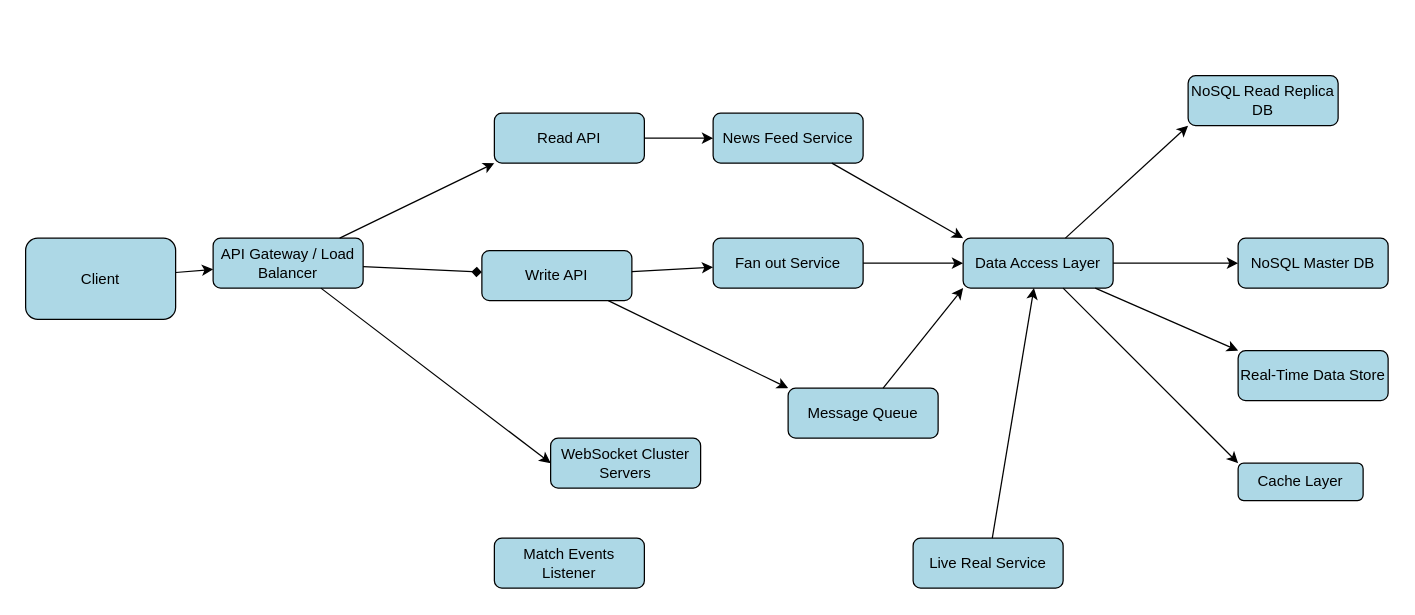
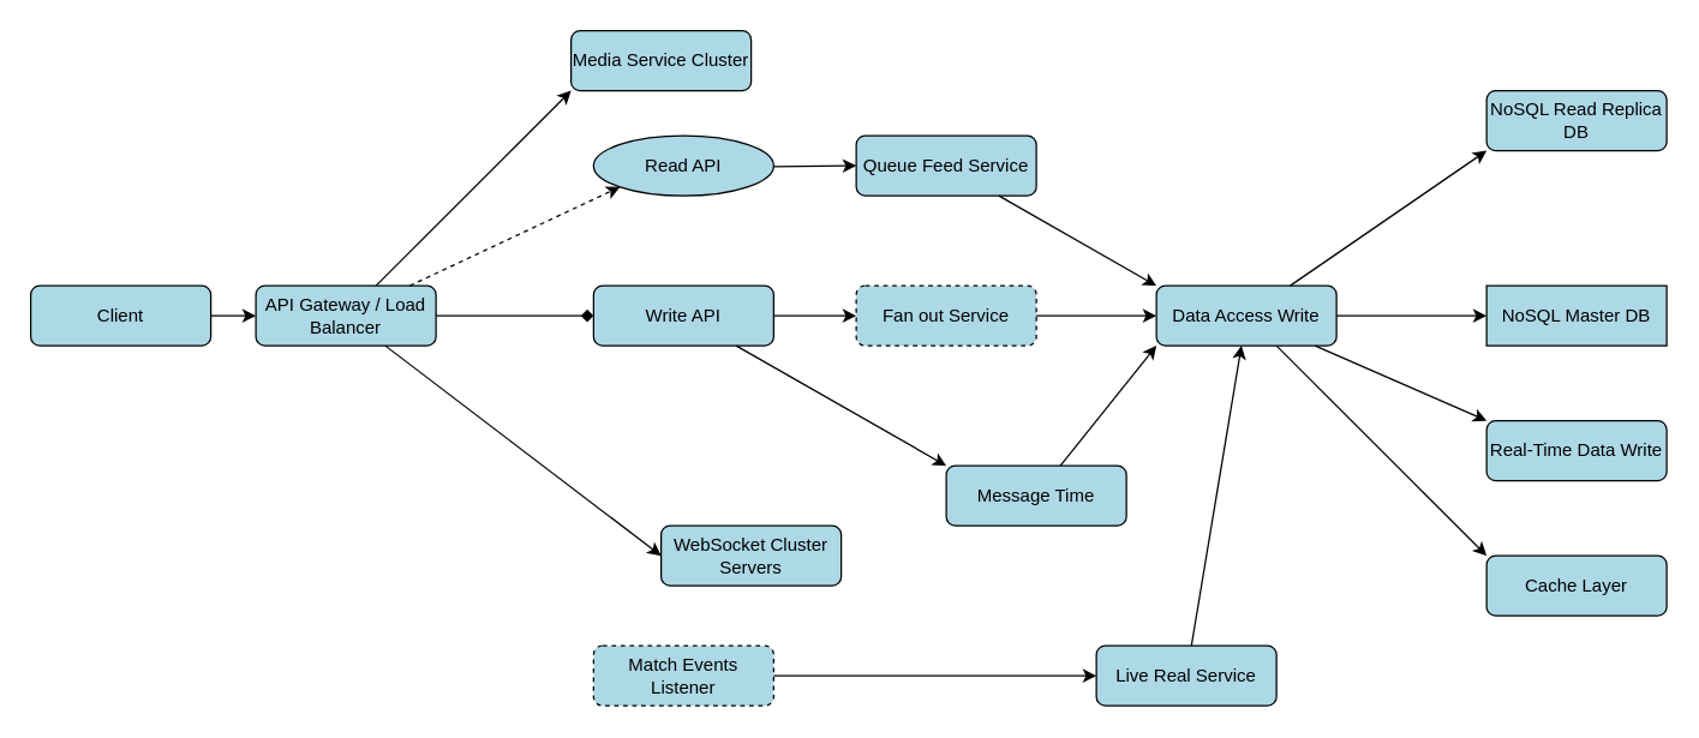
  <mxCell id="0" />
  <mxCell id="1" parent="0" />
- <mxCell id="2" value="Client" style="rounded=1;whiteSpace=wrap;html=1;fillColor=lightblue;strokeColor=black;" parent="1" vertex="1"><mxGeometry x="20" y="190" width="120" height="65" as="geometry" /></mxCell>
+ <mxCell id="2" value="Client" style="rounded=1;whiteSpace=wrap;html=1;fillColor=lightblue;strokeColor=black;" parent="1" vertex="1"><mxGeometry x="20" y="190" width="120" height="40" as="geometry" /></mxCell>
  <mxCell id="3" value="API Gateway / Load Balancer" style="rounded=1;whiteSpace=wrap;html=1;fillColor=lightblue;strokeColor=black;" parent="1" vertex="1"><mxGeometry x="170" y="190" width="120" height="40" as="geometry" /></mxCell>
- <mxCell id="4" value="Read API" style="rounded=1;whiteSpace=wrap;html=1;fillColor=lightblue;strokeColor=black;" parent="1" vertex="1"><mxGeometry x="395" y="90" width="120" height="40" as="geometry" /></mxCell>
- <mxCell id="5" value="Write API" style="rounded=1;whiteSpace=wrap;html=1;fillColor=lightblue;strokeColor=black;" parent="1" vertex="1"><mxGeometry x="385" y="200" width="120" height="40" as="geometry" /></mxCell>
- <mxCell id="6" value="Match Events Listener" style="rounded=1;whiteSpace=wrap;html=1;fillColor=lightblue;strokeColor=black;" parent="1" vertex="1"><mxGeometry x="395" y="430" width="120" height="40" as="geometry" /></mxCell>
+ <mxCell id="4" value="Read API" style="ellipse;whiteSpace=wrap;html=1;fillColor=lightblue;strokeColor=black;" parent="1" vertex="1"><mxGeometry x="395" y="90" width="120" height="40" as="geometry" /></mxCell>
+ <mxCell id="5" value="Write API" style="rounded=1;whiteSpace=wrap;html=1;fillColor=lightblue;strokeColor=black;" parent="1" vertex="1"><mxGeometry x="395" y="190" width="120" height="40" as="geometry" /></mxCell>
+ <mxCell id="6" value="Match Events Listener" style="rounded=1;whiteSpace=wrap;html=1;fillColor=lightblue;strokeColor=black;dashed=1;" parent="1" vertex="1"><mxGeometry x="395" y="430" width="120" height="40" as="geometry" /></mxCell>
  <mxCell id="7" value="WebSocket Cluster Servers" style="rounded=1;whiteSpace=wrap;html=1;fillColor=lightblue;strokeColor=black;" parent="1" vertex="1"><mxGeometry x="440" y="350" width="120" height="40" as="geometry" /></mxCell>
- <mxCell id="9" value="News Feed Service" style="rounded=1;whiteSpace=wrap;html=1;fillColor=lightblue;strokeColor=black;" parent="1" vertex="1"><mxGeometry x="570" y="90" width="120" height="40" as="geometry" /></mxCell>
- <mxCell id="10" value="Fan out Service" style="rounded=1;whiteSpace=wrap;html=1;fillColor=lightblue;strokeColor=black;" parent="1" vertex="1"><mxGeometry x="570" y="190" width="120" height="40" as="geometry" /></mxCell>
+ <mxCell id="8" value="Media Service Cluster" style="rounded=1;whiteSpace=wrap;html=1;fillColor=lightblue;strokeColor=black;" parent="1" vertex="1"><mxGeometry x="380" y="20" width="120" height="40" as="geometry" /></mxCell>
+ <mxCell id="9" value="Queue Feed Service" style="rounded=1;whiteSpace=wrap;html=1;fillColor=lightblue;strokeColor=black;" parent="1" vertex="1"><mxGeometry x="570" y="90" width="120" height="40" as="geometry" /></mxCell>
+ <mxCell id="10" value="Fan out Service" style="rounded=1;whiteSpace=wrap;html=1;fillColor=lightblue;strokeColor=black;dashed=1;" parent="1" vertex="1"><mxGeometry x="570" y="190" width="120" height="40" as="geometry" /></mxCell>
  <mxCell id="11" value="Live Real Service" style="rounded=1;whiteSpace=wrap;html=1;fillColor=lightblue;strokeColor=black;" parent="1" vertex="1"><mxGeometry x="730" y="430" width="120" height="40" as="geometry" /></mxCell>
- <mxCell id="12" value="Data Access Layer" style="rounded=1;whiteSpace=wrap;html=1;fillColor=lightblue;strokeColor=black;" parent="1" vertex="1"><mxGeometry x="770" y="190" width="120" height="40" as="geometry" /></mxCell>
- <mxCell id="13" value="NoSQL Read Replica DB" style="rounded=1;whiteSpace=wrap;html=1;fillColor=lightblue;strokeColor=black;" parent="1" vertex="1"><mxGeometry x="950" y="60" width="120" height="40" as="geometry" /></mxCell>
- <mxCell id="14" value="NoSQL Master DB" style="rounded=1;whiteSpace=wrap;html=1;fillColor=lightblue;strokeColor=black;" parent="1" vertex="1"><mxGeometry x="990" y="190" width="120" height="40" as="geometry" /></mxCell>
- <mxCell id="15" value="Real-Time Data Store" style="rounded=1;whiteSpace=wrap;html=1;fillColor=lightblue;strokeColor=black;" parent="1" vertex="1"><mxGeometry x="990" y="280" width="120" height="40" as="geometry" /></mxCell>
- <mxCell id="16" value="Cache Layer" style="rounded=1;whiteSpace=wrap;html=1;fillColor=lightblue;strokeColor=black;" parent="1" vertex="1"><mxGeometry x="990" y="370" width="100" height="30" as="geometry" /></mxCell>
- <mxCell id="17" value="Message Queue" style="rounded=1;whiteSpace=wrap;html=1;fillColor=lightblue;strokeColor=black;" parent="1" vertex="1"><mxGeometry x="630" y="310" width="120" height="40" as="geometry" /></mxCell>
+ <mxCell id="12" value="Data Access Write" style="rounded=1;whiteSpace=wrap;html=1;fillColor=lightblue;strokeColor=black;" parent="1" vertex="1"><mxGeometry x="770" y="190" width="120" height="40" as="geometry" /></mxCell>
+ <mxCell id="13" value="NoSQL Read Replica DB" style="rounded=1;whiteSpace=wrap;html=1;fillColor=lightblue;strokeColor=black;" parent="1" vertex="1"><mxGeometry x="990" y="60" width="120" height="40" as="geometry" /></mxCell>
+ <mxCell id="14" value="NoSQL Master DB" style="whiteSpace=wrap;html=1;fillColor=lightblue;strokeColor=black;rounded=0;" parent="1" vertex="1"><mxGeometry x="990" y="190" width="120" height="40" as="geometry" /></mxCell>
+ <mxCell id="15" value="Real-Time Data Write" style="rounded=1;whiteSpace=wrap;html=1;fillColor=lightblue;strokeColor=black;" parent="1" vertex="1"><mxGeometry x="990" y="280" width="120" height="40" as="geometry" /></mxCell>
+ <mxCell id="16" value="Cache Layer" style="rounded=1;whiteSpace=wrap;html=1;fillColor=lightblue;strokeColor=black;" parent="1" vertex="1"><mxGeometry x="990" y="370" width="120" height="40" as="geometry" /></mxCell>
+ <mxCell id="17" value="Message Time" style="rounded=1;whiteSpace=wrap;html=1;fillColor=lightblue;strokeColor=black;" parent="1" vertex="1"><mxGeometry x="630" y="310" width="120" height="40" as="geometry" /></mxCell>
  <mxCell id="18" parent="1" source="2" target="3" edge="1"><mxGeometry relative="1" as="geometry" /></mxCell>
- <mxCell id="19" style="entryX=0;entryY=1;entryDx=0;entryDy=0;" parent="1" source="3" target="4" edge="1"><mxGeometry relative="1" as="geometry"><mxPoint x="390" y="140" as="targetPoint" /></mxGeometry></mxCell>
+ <mxCell id="19" style="entryX=0;entryY=1;entryDx=0;entryDy=0;dashed=1;" parent="1" source="3" target="4" edge="1"><mxGeometry relative="1" as="geometry"><mxPoint x="390" y="140" as="targetPoint" /></mxGeometry></mxCell>
  <mxCell id="20" parent="1" source="3" target="5" edge="1" style="endArrow=diamond;"><mxGeometry relative="1" as="geometry" /></mxCell>
  <mxCell id="21" style="entryX=0;entryY=0.5;entryDx=0;entryDy=0;" parent="1" source="3" target="7" edge="1"><mxGeometry relative="1" as="geometry"><mxPoint x="444" y="330" as="targetPoint" /></mxGeometry></mxCell>
+ <mxCell id="22" style="entryX=0;entryY=1;entryDx=0;entryDy=0;" parent="1" source="3" target="8" edge="1"><mxGeometry relative="1" as="geometry" /></mxCell>
  <mxCell id="23" parent="1" source="4" target="9" edge="1"><mxGeometry relative="1" as="geometry" /></mxCell>
  <mxCell id="24" parent="1" source="5" target="10" edge="1"><mxGeometry relative="1" as="geometry" /></mxCell>
- <mxCell id="25" parent="1" source="6" target="3" edge="1" style=";"><mxGeometry relative="1" as="geometry" /></mxCell>
+ <mxCell id="25" parent="1" source="6" target="11" edge="1"><mxGeometry relative="1" as="geometry" /></mxCell>
  <mxCell id="26" parent="1" source="10" target="12" edge="1"><mxGeometry relative="1" as="geometry" /></mxCell>
  <mxCell id="27" parent="1" source="11" target="12" edge="1"><mxGeometry relative="1" as="geometry" /></mxCell>
  <mxCell id="28" style="entryX=0;entryY=0;entryDx=0;entryDy=0;" parent="1" source="9" target="12" edge="1"><mxGeometry relative="1" as="geometry" /></mxCell>
  <mxCell id="29" style="entryX=0;entryY=1;entryDx=0;entryDy=0;" parent="1" source="12" target="13" edge="1"><mxGeometry relative="1" as="geometry" /></mxCell>
  <mxCell id="30" parent="1" source="12" target="14" edge="1"><mxGeometry relative="1" as="geometry" /></mxCell>
  <mxCell id="31" style="entryX=0;entryY=0;entryDx=0;entryDy=0;" parent="1" source="12" target="15" edge="1"><mxGeometry relative="1" as="geometry" /></mxCell>
  <mxCell id="32" style="entryX=0;entryY=0;entryDx=0;entryDy=0;" parent="1" source="12" target="16" edge="1"><mxGeometry relative="1" as="geometry" /></mxCell>
  <mxCell id="33" style="entryX=0;entryY=0;entryDx=0;entryDy=0;" parent="1" source="5" target="17" edge="1"><mxGeometry relative="1" as="geometry" /></mxCell>
  <mxCell id="34" style="entryX=0;entryY=1;entryDx=0;entryDy=0;" parent="1" source="17" target="12" edge="1"><mxGeometry relative="1" as="geometry"><mxPoint x="810" y="230" as="targetPoint" /></mxGeometry></mxCell>
